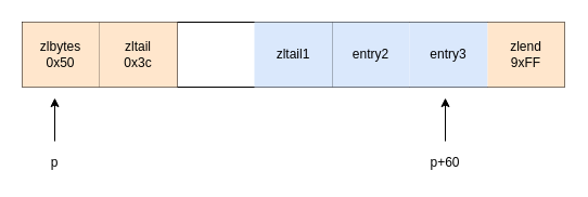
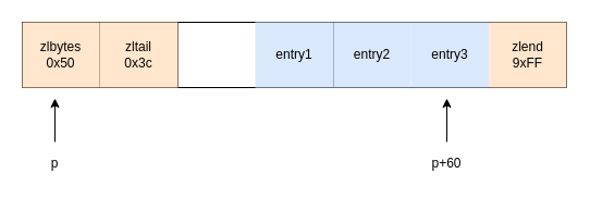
  <mxCell id="0" />
  <mxCell id="1" parent="0" />
  <mxCell id="2" value="" style="shape=table;html=1;whiteSpace=wrap;startSize=0;container=1;collapsible=0;childLayout=tableLayout;" vertex="1" parent="1"><mxGeometry x="20" y="20" width="500" height="60" as="geometry" /></mxCell>
  <mxCell id="3" value="" style="shape=partialRectangle;html=1;whiteSpace=wrap;collapsible=0;dropTarget=0;pointerEvents=0;fillColor=none;top=0;left=0;bottom=0;right=0;points=[[0,0.5],[1,0.5]];portConstraint=eastwest;" vertex="1" parent="2"><mxGeometry width="500" height="60" as="geometry" /></mxCell>
  <mxCell id="4" value="zlbytes&lt;br&gt;0x50" style="shape=partialRectangle;html=1;whiteSpace=wrap;connectable=0;fillColor=#ffe6cc;top=0;left=0;bottom=0;right=0;overflow=hidden;strokeColor=#d79b00;" vertex="1" parent="3"><mxGeometry width="71" height="60" as="geometry" /></mxCell>
  <mxCell id="5" value="zltail&lt;br&gt;0x3c" style="shape=partialRectangle;html=1;whiteSpace=wrap;connectable=0;fillColor=#ffe6cc;top=0;left=0;bottom=0;right=0;overflow=hidden;strokeColor=#d79b00;" vertex="1" parent="3"><mxGeometry x="71" width="72" height="60" as="geometry" /></mxCell>
- <mxCell id="6" value="zltail1" style="shape=partialRectangle;html=1;whiteSpace=wrap;connectable=0;fillColor=#dae8fc;top=0;left=0;bottom=0;right=0;overflow=hidden;strokeColor=#6c8ebf;" vertex="1" parent="3"><mxGeometry x="214" width="72" height="60" as="geometry" /></mxCell>
+ <mxCell id="6" value="entry1" style="shape=partialRectangle;html=1;whiteSpace=wrap;connectable=0;fillColor=#dae8fc;top=0;left=0;bottom=0;right=0;overflow=hidden;strokeColor=#6c8ebf;" vertex="1" parent="3"><mxGeometry x="214" width="72" height="60" as="geometry" /></mxCell>
  <mxCell id="7" value="&lt;span&gt;entry2&lt;/span&gt;" style="shape=partialRectangle;html=1;whiteSpace=wrap;connectable=0;fillColor=#dae8fc;top=0;left=0;bottom=0;right=0;overflow=hidden;strokeColor=#6c8ebf;" vertex="1" parent="3"><mxGeometry x="286" width="71" height="60" as="geometry" /></mxCell>
  <mxCell id="8" value="&lt;span&gt;entry3&lt;/span&gt;" style="shape=partialRectangle;html=1;whiteSpace=wrap;connectable=0;fillColor=#dae8fc;top=0;left=0;bottom=0;right=0;overflow=hidden;strokeColor=#6c8ebf;" vertex="1" parent="3"><mxGeometry x="357" width="72" height="60" as="geometry" /></mxCell>
  <mxCell id="9" value="zlend&lt;br&gt;9xFF" style="shape=partialRectangle;html=1;whiteSpace=wrap;connectable=0;fillColor=#ffe6cc;top=0;left=0;bottom=0;right=0;overflow=hidden;strokeColor=#d79b00;" vertex="1" parent="3"><mxGeometry x="429" width="71" height="60" as="geometry" /></mxCell>
  <mxCell id="10" value="" style="endArrow=classic;html=1;" edge="1" parent="1"><mxGeometry width="50" height="50" relative="1" as="geometry"><mxPoint x="50" y="130" as="sourcePoint" /><mxPoint x="50" y="90" as="targetPoint" /></mxGeometry></mxCell>
  <mxCell id="11" value="p" style="text;html=1;strokeColor=none;fillColor=none;align=center;verticalAlign=middle;whiteSpace=wrap;rounded=0;" vertex="1" parent="1"><mxGeometry x="30" y="140" width="40" height="20" as="geometry" /></mxCell>
  <mxCell id="12" value="" style="endArrow=classic;html=1;" edge="1" parent="1"><mxGeometry width="50" height="50" relative="1" as="geometry"><mxPoint x="410" y="130" as="sourcePoint" /><mxPoint x="410" y="90" as="targetPoint" /></mxGeometry></mxCell>
  <mxCell id="13" value="p+60" style="text;html=1;strokeColor=none;fillColor=none;align=center;verticalAlign=middle;whiteSpace=wrap;rounded=0;" vertex="1" parent="1"><mxGeometry x="390" y="140" width="40" height="20" as="geometry" /></mxCell>
